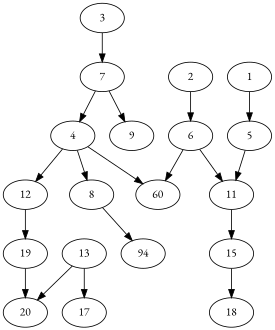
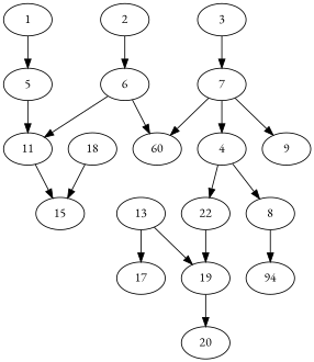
  digraph {
    fontname="EB Garamond"
    node [alpha=0.01 fontname="EB Garamond"]
    edge [fontname="EB Garamond"]
    1 [alpha=0.08 expect_size=23436288]
    5 [alpha=0.04 expect_size=43806720]
    11 [alpha=0.06 expect_size=44615680]
    15 [alpha=0.07 expect_size=9978880]
    2 [expect_size=27247616]
    6 [alpha=0.17 expect_size=19872768]
    n7 [expect_size=41972736 label=60]
    3 [expect_size=30325760]
    7 [alpha=0.05 expect_size=14347264]
    4 [alpha=0.16 expect_size=34079744]
    8 [alpha=0.15 expect_size=29359104]
-   12 [alpha=0.09 expect_size=16680960]
+   12 [alpha=0.09 expect_size=16680960 label=22]
    9 [alpha=0.08 expect_size=49214464]
    n14 [alpha=0.18 expect_size=20465664 label=94]
    19 [alpha=0.04 expect_size=12108800]
    18 [alpha=0.03 expect_size=24401920]
    13 [alpha=0.03 expect_size=18820096]
    17 [alpha=0.09 expect_size=12308480]
    20 [alpha=0.10 expect_size=32018432]
    1 -> 5
    5 -> 11
    11 -> 15
-   15 -> 18
+   18 -> 15
    2 -> 6
    6 -> 11
    6 -> n7
    3 -> 7
-   4 -> n7
+   7 -> n7
    7 -> 4
    7 -> 9
    4 -> 8
    4 -> 12
    8 -> n14
    12 -> 19
    19 -> 20
-   13 -> 20
+   13 -> 19
    13 -> 17
  }
